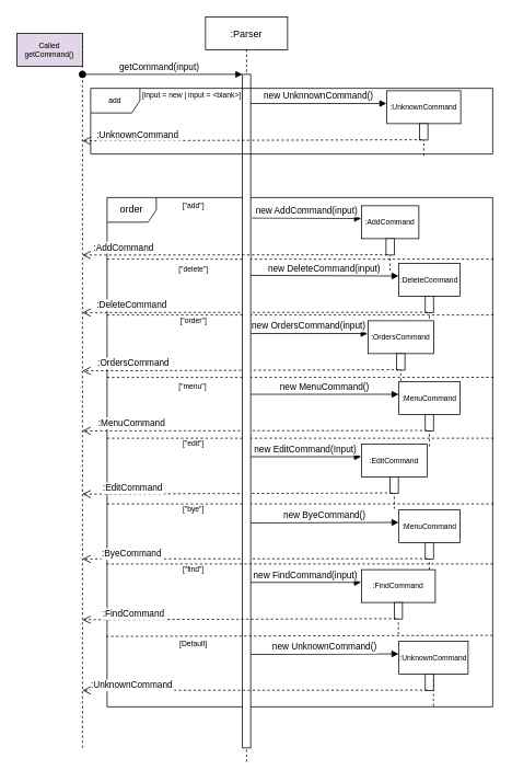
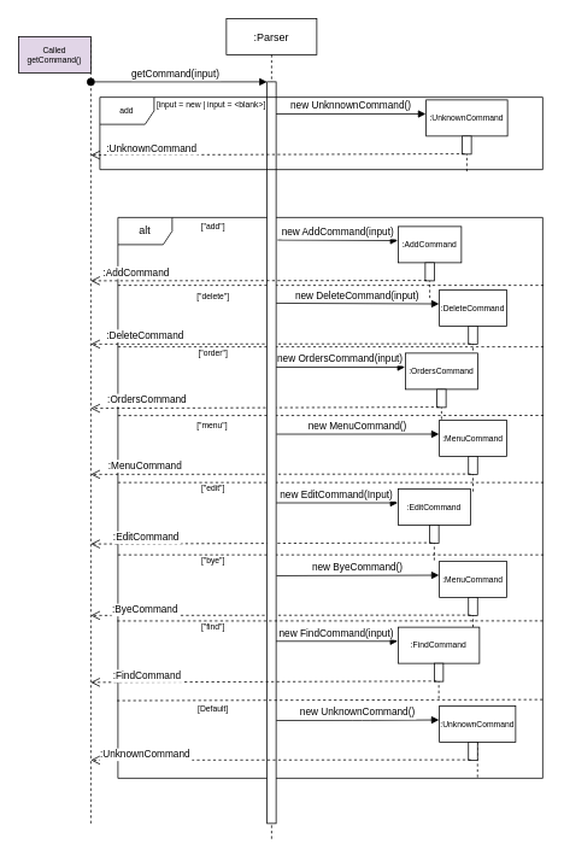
  <mxCell id="0" />
  <mxCell id="1" parent="0" />
- <mxCell id="2" value="order" style="shape=umlFrame;whiteSpace=wrap;html=1;" parent="1" vertex="1"><mxGeometry y="240" width="470" height="620" as="geometry" x="130" /></mxCell>
+ <mxCell id="2" value="alt" style="shape=umlFrame;whiteSpace=wrap;html=1;" parent="1" vertex="1"><mxGeometry y="240" width="470" height="620" as="geometry" x="130" /></mxCell>
  <mxCell id="3" value=":AddCommand" style="shape=umlLifeline;perimeter=lifelinePerimeter;container=1;collapsible=0;recursiveResize=0;rounded=0;shadow=0;strokeWidth=1;fontSize=9;" parent="1" vertex="1"><mxGeometry x="440" y="250" width="70" height="80" as="geometry" /></mxCell>
  <mxCell id="4" value="" style="points=[];perimeter=orthogonalPerimeter;rounded=0;shadow=0;strokeWidth=1;" parent="3" vertex="1"><mxGeometry x="30" y="40" width="10" height="20" as="geometry" /></mxCell>
  <mxCell id="5" value="new AddCommand(input)" style="verticalAlign=bottom;endArrow=block;shadow=0;strokeWidth=1;entryX=-0.005;entryY=0.194;entryDx=0;entryDy=0;entryPerimeter=0;startArrow=none;exitX=1.16;exitY=0.058;exitDx=0;exitDy=0;exitPerimeter=0;" parent="1" target="3" edge="1"><mxGeometry relative="1" as="geometry"><mxPoint x="306.6" y="264.9" as="sourcePoint" /><mxPoint x="480" y="290" as="targetPoint" /></mxGeometry></mxCell>
  <mxCell id="6" value="" style="endArrow=none;dashed=1;html=1;rounded=0;fontSize=9;" parent="1" edge="1"><mxGeometry width="50" height="50" relative="1" as="geometry"><mxPoint x="100" y="910" as="sourcePoint" /><mxPoint x="100" y="40" as="targetPoint" /></mxGeometry></mxCell>
  <mxCell id="7" value="Called getCommand()" style="rounded=0;whiteSpace=wrap;html=1;fontSize=9;fillColor=#e1d5e7;" parent="1" vertex="1"><mxGeometry x="20" y="40" width="80" height="40" as="geometry" /></mxCell>
  <mxCell id="8" value=":DeleteCommand" style="shape=umlLifeline;perimeter=lifelinePerimeter;container=1;collapsible=0;recursiveResize=0;rounded=0;shadow=0;strokeWidth=1;fontSize=9;" parent="1" vertex="1"><mxGeometry x="485.67" y="320" width="74.33" height="80" as="geometry" /></mxCell>
  <mxCell id="9" value="" style="points=[];perimeter=orthogonalPerimeter;rounded=0;shadow=0;strokeWidth=1;" parent="8" vertex="1"><mxGeometry x="32.16" y="40" width="10" height="20" as="geometry" /></mxCell>
  <mxCell id="10" value=":DeleteCommand" style="verticalAlign=bottom;endArrow=open;dashed=1;endSize=8;shadow=0;strokeWidth=1;exitX=0.252;exitY=0.981;exitDx=0;exitDy=0;exitPerimeter=0;" parent="1" source="9" edge="1"><mxGeometry x="0.715" relative="1" as="geometry"><mxPoint x="100" y="380" as="targetPoint" /><mxPoint x="525.67" y="404" as="sourcePoint" /><mxPoint as="offset" /></mxGeometry></mxCell>
  <mxCell id="11" value="new DeleteCommand(input)" style="verticalAlign=bottom;endArrow=block;shadow=0;strokeWidth=1;entryX=-0.005;entryY=0.194;entryDx=0;entryDy=0;entryPerimeter=0;exitX=1;exitY=0.185;exitDx=0;exitDy=0;exitPerimeter=0;" parent="1" target="8" edge="1"><mxGeometry relative="1" as="geometry"><mxPoint x="305" y="334.75" as="sourcePoint" /><mxPoint x="525.67" y="360" as="targetPoint" /></mxGeometry></mxCell>
  <mxCell id="12" value=":OrdersCommand" style="shape=umlLifeline;perimeter=lifelinePerimeter;container=1;collapsible=0;recursiveResize=0;rounded=0;shadow=0;strokeWidth=1;fontSize=9;" parent="1" vertex="1"><mxGeometry x="448" y="390" width="80" height="80" as="geometry" /></mxCell>
  <mxCell id="13" value="" style="points=[];perimeter=orthogonalPerimeter;rounded=0;shadow=0;strokeWidth=1;" parent="12" vertex="1"><mxGeometry x="35" y="40" width="10" height="20" as="geometry" /></mxCell>
  <mxCell id="14" value=":OrdersCommand" style="verticalAlign=bottom;endArrow=open;dashed=1;endSize=8;shadow=0;strokeWidth=1;exitX=0.252;exitY=0.981;exitDx=0;exitDy=0;exitPerimeter=0;" parent="1" source="13" edge="1"><mxGeometry x="0.675" relative="1" as="geometry"><mxPoint x="100" y="451" as="targetPoint" /><mxPoint x="480" y="474" as="sourcePoint" /><mxPoint as="offset" /></mxGeometry></mxCell>
  <mxCell id="15" value="new OrdersCommand(input)" style="verticalAlign=bottom;endArrow=block;shadow=0;strokeWidth=1;entryX=-0.005;entryY=0.194;entryDx=0;entryDy=0;entryPerimeter=0;" parent="1" target="12" edge="1"><mxGeometry relative="1" as="geometry"><mxPoint x="305" y="405.52" as="sourcePoint" /><mxPoint x="480" y="430" as="targetPoint" /></mxGeometry></mxCell>
  <mxCell id="16" value=":MenuCommand" style="shape=umlLifeline;perimeter=lifelinePerimeter;container=1;collapsible=0;recursiveResize=0;rounded=0;shadow=0;strokeWidth=1;fontSize=9;" parent="1" vertex="1"><mxGeometry x="485.67" y="464" width="74.33" height="80" as="geometry" /></mxCell>
  <mxCell id="17" value="" style="points=[];perimeter=orthogonalPerimeter;rounded=0;shadow=0;strokeWidth=1;" parent="16" vertex="1"><mxGeometry x="32.16" y="40" width="10" height="20" as="geometry" /></mxCell>
  <mxCell id="18" value=":MenuCommand" style="verticalAlign=bottom;endArrow=open;dashed=1;endSize=8;shadow=0;strokeWidth=1;exitX=0.252;exitY=0.981;exitDx=0;exitDy=0;exitPerimeter=0;" parent="1" source="17" edge="1"><mxGeometry x="0.715" relative="1" as="geometry"><mxPoint x="100" y="524" as="targetPoint" /><mxPoint x="525.67" y="548" as="sourcePoint" /><mxPoint as="offset" /></mxGeometry></mxCell>
  <mxCell id="19" value="new MenuCommand()" style="verticalAlign=bottom;endArrow=block;shadow=0;strokeWidth=1;entryX=-0.005;entryY=0.194;entryDx=0;entryDy=0;entryPerimeter=0;exitX=1.04;exitY=0.539;exitDx=0;exitDy=0;exitPerimeter=0;" parent="1" target="16" edge="1"><mxGeometry relative="1" as="geometry"><mxPoint x="305.4" y="479.55" as="sourcePoint" /><mxPoint x="525.67" y="504" as="targetPoint" /></mxGeometry></mxCell>
  <mxCell id="20" value=":EditCommand" style="shape=umlLifeline;perimeter=lifelinePerimeter;container=1;collapsible=0;recursiveResize=0;rounded=0;shadow=0;strokeWidth=1;fontSize=9;" parent="1" vertex="1"><mxGeometry x="440" y="540" width="80" height="80" as="geometry" /></mxCell>
  <mxCell id="21" value="" style="points=[];perimeter=orthogonalPerimeter;rounded=0;shadow=0;strokeWidth=1;" parent="20" vertex="1"><mxGeometry x="35" y="40" width="10" height="20" as="geometry" /></mxCell>
  <mxCell id="22" value=":EditCommand" style="verticalAlign=bottom;endArrow=open;dashed=1;endSize=8;shadow=0;strokeWidth=1;exitX=0.252;exitY=0.981;exitDx=0;exitDy=0;exitPerimeter=0;" parent="1" source="21" edge="1"><mxGeometry x="0.675" y="2" relative="1" as="geometry"><mxPoint x="100" y="601" as="targetPoint" /><mxPoint x="480" y="624" as="sourcePoint" /><mxPoint as="offset" /></mxGeometry></mxCell>
  <mxCell id="23" value="new EditCommand(Input)" style="verticalAlign=bottom;endArrow=block;shadow=0;strokeWidth=1;entryX=-0.005;entryY=0.194;entryDx=0;entryDy=0;entryPerimeter=0;" parent="1" target="20" edge="1"><mxGeometry relative="1" as="geometry"><mxPoint x="305" y="555.52" as="sourcePoint" /><mxPoint x="480" y="580" as="targetPoint" /></mxGeometry></mxCell>
  <mxCell id="24" value=":MenuCommand" style="shape=umlLifeline;perimeter=lifelinePerimeter;container=1;collapsible=0;recursiveResize=0;rounded=0;shadow=0;strokeWidth=1;fontSize=9;" parent="1" vertex="1"><mxGeometry x="485.67" y="620" width="74.33" height="80" as="geometry" /></mxCell>
  <mxCell id="25" value="" style="points=[];perimeter=orthogonalPerimeter;rounded=0;shadow=0;strokeWidth=1;" parent="24" vertex="1"><mxGeometry x="32.16" y="40" width="10" height="20" as="geometry" /></mxCell>
  <mxCell id="26" value=":ByeCommand" style="verticalAlign=bottom;endArrow=open;dashed=1;endSize=8;shadow=0;strokeWidth=1;exitX=0.252;exitY=0.981;exitDx=0;exitDy=0;exitPerimeter=0;" parent="1" source="25" edge="1"><mxGeometry x="0.715" y="3" relative="1" as="geometry"><mxPoint x="100" y="680" as="targetPoint" /><mxPoint x="525.67" y="704" as="sourcePoint" /><mxPoint as="offset" /></mxGeometry></mxCell>
  <mxCell id="27" value="new ByeCommand()" style="verticalAlign=bottom;endArrow=block;shadow=0;strokeWidth=1;entryX=-0.005;entryY=0.194;entryDx=0;entryDy=0;entryPerimeter=0;exitX=1.033;exitY=0.733;exitDx=0;exitDy=0;exitPerimeter=0;" parent="1" target="24" edge="1"><mxGeometry relative="1" as="geometry"><mxPoint x="305.33" y="636.15" as="sourcePoint" /><mxPoint x="525.67" y="660" as="targetPoint" /></mxGeometry></mxCell>
  <mxCell id="28" value="" style="endArrow=none;dashed=1;html=1;rounded=0;fontSize=9;entryX=1.003;entryY=0.163;entryDx=0;entryDy=0;entryPerimeter=0;" parent="1" edge="1"><mxGeometry width="50" height="50" relative="1" as="geometry"><mxPoint y="315" as="sourcePoint" x="130" /><mxPoint x="601.2" y="314.98" as="targetPoint" /></mxGeometry></mxCell>
  <mxCell id="29" value="" style="endArrow=none;dashed=1;html=1;rounded=0;fontSize=9;entryX=1.003;entryY=0.163;entryDx=0;entryDy=0;entryPerimeter=0;" parent="1" edge="1"><mxGeometry width="50" height="50" relative="1" as="geometry"><mxPoint y="383" as="sourcePoint" x="130" /><mxPoint x="601.6" y="383" as="targetPoint" /></mxGeometry></mxCell>
  <mxCell id="30" value="" style="endArrow=none;dashed=1;html=1;rounded=0;fontSize=9;entryX=1.003;entryY=0.163;entryDx=0;entryDy=0;entryPerimeter=0;" parent="1" edge="1"><mxGeometry width="50" height="50" relative="1" as="geometry"><mxPoint y="459" as="sourcePoint" x="130" /><mxPoint x="601.6" y="458.84" as="targetPoint" /></mxGeometry></mxCell>
  <mxCell id="31" value="" style="endArrow=none;dashed=1;html=1;rounded=0;fontSize=9;entryX=1.003;entryY=0.163;entryDx=0;entryDy=0;entryPerimeter=0;" parent="1" edge="1"><mxGeometry width="50" height="50" relative="1" as="geometry"><mxPoint y="533" as="sourcePoint" x="130" /><mxPoint x="601.6" y="533" as="targetPoint" /></mxGeometry></mxCell>
  <mxCell id="32" value="" style="endArrow=none;dashed=1;html=1;rounded=0;fontSize=9;entryX=1.003;entryY=0.163;entryDx=0;entryDy=0;entryPerimeter=0;" parent="1" edge="1"><mxGeometry width="50" height="50" relative="1" as="geometry"><mxPoint y="613" as="sourcePoint" x="130" /><mxPoint x="601.6" y="613" as="targetPoint" /></mxGeometry></mxCell>
  <mxCell id="33" value=":Parser" style="shape=umlLifeline;perimeter=lifelinePerimeter;container=1;collapsible=0;recursiveResize=0;rounded=0;shadow=0;strokeWidth=1;" parent="1" vertex="1"><mxGeometry x="250" y="20" width="100" height="910" as="geometry" /></mxCell>
  <mxCell id="34" value="" style="points=[];perimeter=orthogonalPerimeter;rounded=0;shadow=0;strokeWidth=1;" parent="33" vertex="1"><mxGeometry x="45" y="70" width="10" height="820" as="geometry" /></mxCell>
  <mxCell id="35" value="getCommand(input)" style="verticalAlign=bottom;startArrow=oval;endArrow=block;startSize=8;shadow=0;strokeWidth=1;" parent="33" target="34" edge="1"><mxGeometry x="-0.04" relative="1" as="geometry"><mxPoint x="-150" y="70" as="sourcePoint" /><mxPoint as="offset" /></mxGeometry></mxCell>
  <mxCell id="36" value=":AddCommand" style="verticalAlign=bottom;endArrow=open;dashed=1;endSize=8;shadow=0;strokeWidth=1;exitX=0.252;exitY=0.981;exitDx=0;exitDy=0;exitPerimeter=0;" parent="1" edge="1"><mxGeometry x="0.729" relative="1" as="geometry"><mxPoint x="100" y="310" as="targetPoint" /><mxPoint x="471.52" y="309.62" as="sourcePoint" /><mxPoint as="offset" /></mxGeometry></mxCell>
  <mxCell id="37" value=":FindCommand" style="shape=umlLifeline;perimeter=lifelinePerimeter;container=1;collapsible=0;recursiveResize=0;rounded=0;shadow=0;strokeWidth=1;fontSize=9;" parent="1" vertex="1"><mxGeometry x="440" y="693" width="90" height="80" as="geometry" /></mxCell>
  <mxCell id="38" value="" style="points=[];perimeter=orthogonalPerimeter;rounded=0;shadow=0;strokeWidth=1;" parent="37" vertex="1"><mxGeometry x="40" y="40" width="10" height="20" as="geometry" /></mxCell>
  <mxCell id="39" value=":FindCommand" style="verticalAlign=bottom;endArrow=open;dashed=1;endSize=8;shadow=0;strokeWidth=1;exitX=0.252;exitY=0.981;exitDx=0;exitDy=0;exitPerimeter=0;" parent="1" source="38" edge="1"><mxGeometry x="0.675" y="2" relative="1" as="geometry"><mxPoint x="100" y="754" as="targetPoint" /><mxPoint x="480" y="777" as="sourcePoint" /><mxPoint as="offset" /></mxGeometry></mxCell>
  <mxCell id="40" value="new FindCommand(input)" style="verticalAlign=bottom;endArrow=block;shadow=0;strokeWidth=1;entryX=-0.005;entryY=0.194;entryDx=0;entryDy=0;entryPerimeter=0;" parent="1" target="37" edge="1"><mxGeometry relative="1" as="geometry"><mxPoint x="305" y="708.52" as="sourcePoint" /><mxPoint x="480" y="733" as="targetPoint" /></mxGeometry></mxCell>
  <mxCell id="41" value="[&quot;add&quot;]" style="text;html=1;align=center;verticalAlign=middle;resizable=0;points=[];autosize=1;strokeColor=none;fillColor=none;fontSize=9;" parent="1" vertex="1"><mxGeometry x="215" y="240" width="40" height="20" as="geometry" /></mxCell>
  <mxCell id="42" value="" style="endArrow=none;dashed=1;html=1;rounded=0;fontSize=9;entryX=1.003;entryY=0.163;entryDx=0;entryDy=0;entryPerimeter=0;exitX=0;exitY=0.7;exitDx=0;exitDy=0;exitPerimeter=0;" parent="1" edge="1"><mxGeometry width="50" height="50" relative="1" as="geometry"><mxPoint x="129.2" y="686.1" as="sourcePoint" /><mxPoint x="600.8" y="686" as="targetPoint" /></mxGeometry></mxCell>
  <mxCell id="43" value="add" style="shape=umlFrame;whiteSpace=wrap;html=1;fontSize=9;" parent="1" vertex="1"><mxGeometry x="110" y="107" width="490" height="80" as="geometry" /></mxCell>
  <mxCell id="44" value=":UnknownCommand" style="shape=umlLifeline;perimeter=lifelinePerimeter;container=1;collapsible=0;recursiveResize=0;rounded=0;shadow=0;strokeWidth=1;fontSize=9;" parent="1" vertex="1"><mxGeometry x="471" y="110" width="90" height="80" as="geometry" /></mxCell>
  <mxCell id="45" value="" style="points=[];perimeter=orthogonalPerimeter;rounded=0;shadow=0;strokeWidth=1;" parent="44" vertex="1"><mxGeometry x="40" y="40" width="10" height="20" as="geometry" /></mxCell>
  <mxCell id="46" value=":UnknownCommand" style="verticalAlign=bottom;endArrow=open;dashed=1;endSize=8;shadow=0;strokeWidth=1;exitX=0.252;exitY=0.981;exitDx=0;exitDy=0;exitPerimeter=0;" parent="1" source="45" edge="1"><mxGeometry x="0.675" y="2" relative="1" as="geometry"><mxPoint x="100" y="171" as="targetPoint" /><mxPoint x="480" y="194" as="sourcePoint" /><mxPoint as="offset" /></mxGeometry></mxCell>
  <mxCell id="47" value="new UnknnownCommand()" style="verticalAlign=bottom;endArrow=block;shadow=0;strokeWidth=1;entryX=-0.005;entryY=0.194;entryDx=0;entryDy=0;entryPerimeter=0;" parent="1" target="44" edge="1"><mxGeometry relative="1" as="geometry"><mxPoint x="305" y="125.52" as="sourcePoint" /><mxPoint x="480" y="150" as="targetPoint" /></mxGeometry></mxCell>
  <mxCell id="48" value="[input = new | input = &amp;lt;blank&amp;gt;]" style="text;html=1;align=center;verticalAlign=middle;resizable=0;points=[];autosize=1;strokeColor=none;fillColor=none;fontSize=9;" parent="1" vertex="1"><mxGeometry x="163" y="105" width="140" height="20" as="geometry" /></mxCell>
  <mxCell id="49" value="" style="endArrow=none;dashed=1;html=1;rounded=0;fontSize=9;entryX=1.003;entryY=0.163;entryDx=0;entryDy=0;entryPerimeter=0;exitX=-0.001;exitY=0.567;exitDx=0;exitDy=0;exitPerimeter=0;" parent="1" edge="1"><mxGeometry width="50" height="50" relative="1" as="geometry"><mxPoint x="128.96" y="774.22" as="sourcePoint" /><mxPoint x="601.03" y="773" as="targetPoint" /></mxGeometry></mxCell>
  <mxCell id="50" value=":UnknownCommand" style="shape=umlLifeline;perimeter=lifelinePerimeter;container=1;collapsible=0;recursiveResize=0;rounded=0;shadow=0;strokeWidth=1;fontSize=9;" parent="1" vertex="1"><mxGeometry x="485.67" y="780" width="84.33" height="80" as="geometry" /></mxCell>
  <mxCell id="51" value="" style="points=[];perimeter=orthogonalPerimeter;rounded=0;shadow=0;strokeWidth=1;" parent="50" vertex="1"><mxGeometry x="32.16" y="40" width="10" height="20" as="geometry" /></mxCell>
  <mxCell id="52" value=":UnknownCommand" style="verticalAlign=bottom;endArrow=open;dashed=1;endSize=8;shadow=0;strokeWidth=1;exitX=0.252;exitY=0.981;exitDx=0;exitDy=0;exitPerimeter=0;" parent="1" source="51" edge="1"><mxGeometry x="0.715" y="3" relative="1" as="geometry"><mxPoint x="100" y="840" as="targetPoint" /><mxPoint x="525.67" y="864" as="sourcePoint" /><mxPoint as="offset" /></mxGeometry></mxCell>
  <mxCell id="53" value="new UnknownCommand()" style="verticalAlign=bottom;endArrow=block;shadow=0;strokeWidth=1;entryX=-0.005;entryY=0.194;entryDx=0;entryDy=0;entryPerimeter=0;exitX=1.033;exitY=0.733;exitDx=0;exitDy=0;exitPerimeter=0;" parent="1" target="50" edge="1"><mxGeometry relative="1" as="geometry"><mxPoint x="305.33" y="796.15" as="sourcePoint" /><mxPoint x="525.67" y="820" as="targetPoint" /><Array as="points"><mxPoint x="400" y="796" /></Array></mxGeometry></mxCell>
  <mxCell id="54" value="[&quot;delete&quot;]" style="text;html=1;align=center;verticalAlign=middle;resizable=0;points=[];autosize=1;strokeColor=none;fillColor=none;fontSize=9;" vertex="1" parent="1"><mxGeometry x="210" y="317" width="50" height="20" as="geometry" /></mxCell>
  <mxCell id="55" value="[&quot;order&quot;]" style="text;html=1;align=center;verticalAlign=middle;resizable=0;points=[];autosize=1;strokeColor=none;fillColor=none;fontSize=9;" vertex="1" parent="1"><mxGeometry x="210" y="380" width="50" height="20" as="geometry" /></mxCell>
  <mxCell id="56" value="[&quot;menu&quot;]" style="text;html=1;align=center;verticalAlign=middle;resizable=0;points=[];autosize=1;strokeColor=none;fillColor=none;fontSize=9;" vertex="1" parent="1"><mxGeometry x="209" y="460" width="50" height="20" as="geometry" /></mxCell>
  <mxCell id="57" value="[&quot;edit&quot;]" style="text;html=1;align=center;verticalAlign=middle;resizable=0;points=[];autosize=1;strokeColor=none;fillColor=none;fontSize=9;" vertex="1" parent="1"><mxGeometry x="215" y="530" width="40" height="20" as="geometry" /></mxCell>
  <mxCell id="58" value="[&quot;bye&quot;]" style="text;html=1;align=center;verticalAlign=middle;resizable=0;points=[];autosize=1;strokeColor=none;fillColor=none;fontSize=9;" vertex="1" parent="1"><mxGeometry x="215" y="610" width="40" height="20" as="geometry" /></mxCell>
  <mxCell id="59" value="[Default]" style="text;html=1;align=center;verticalAlign=middle;resizable=0;points=[];autosize=1;strokeColor=none;fillColor=none;fontSize=9;" vertex="1" parent="1"><mxGeometry x="210" y="773" width="50" height="20" as="geometry" /></mxCell>
  <mxCell id="60" value="[&quot;find&quot;]" style="text;html=1;align=center;verticalAlign=middle;resizable=0;points=[];autosize=1;strokeColor=none;fillColor=none;fontSize=9;" vertex="1" parent="1"><mxGeometry x="215" y="683" width="40" height="20" as="geometry" /></mxCell>
